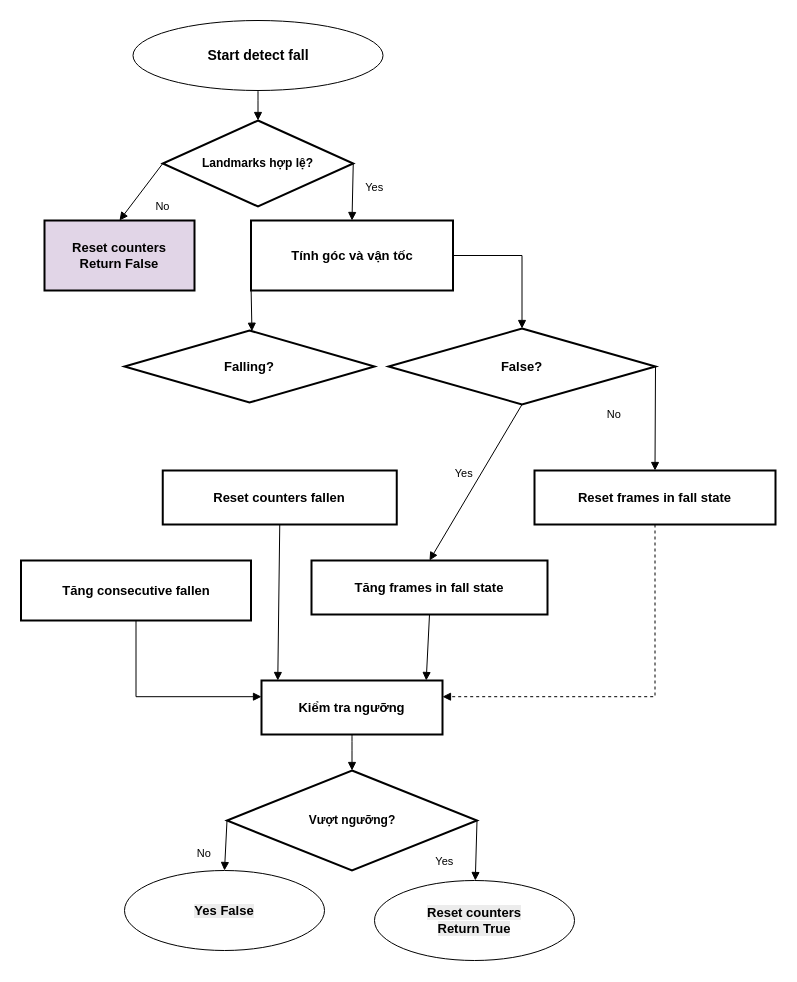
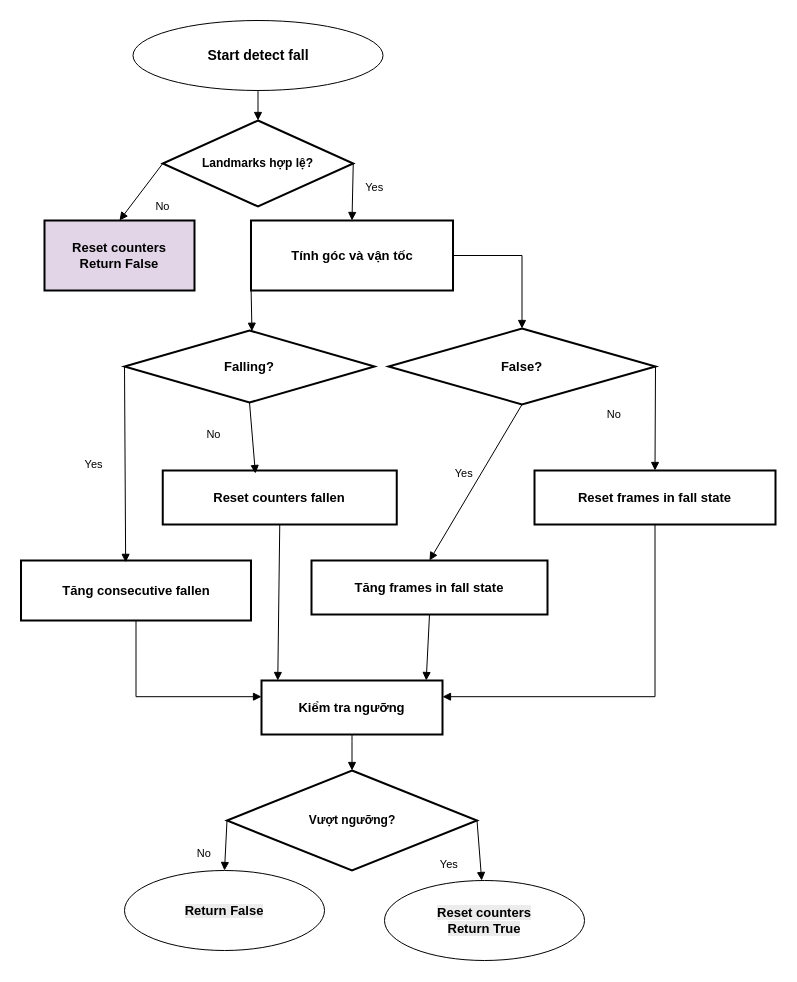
  <mxCell id="0" />
  <mxCell id="1" parent="0" />
  <mxCell id="2" value="Landmarks hợp lệ?" style="rhombus;strokeWidth=2;whiteSpace=wrap;fontStyle=1;labelBackgroundColor=none;" parent="1" vertex="1"><mxGeometry x="162.25" y="120" width="190.5" height="86" as="geometry" /></mxCell>
  <mxCell id="3" value="Reset counters&#10;Return False" style="whiteSpace=wrap;strokeWidth=2;fontStyle=1;labelBackgroundColor=none;fontSize=13;fillColor=#e1d5e7;" parent="1" vertex="1"><mxGeometry x="44" y="220" width="150" height="70" as="geometry" /></mxCell>
  <mxCell id="4" value="Tính góc và vận tốc" style="whiteSpace=wrap;strokeWidth=2;labelBackgroundColor=none;fontSize=13;fontStyle=1" parent="1" vertex="1"><mxGeometry x="250.5" y="220" width="202" height="70" as="geometry" /></mxCell>
  <mxCell id="5" value="Falling?" style="rhombus;strokeWidth=2;whiteSpace=wrap;fontStyle=1;labelBackgroundColor=none;fontSize=13;" parent="1" vertex="1"><mxGeometry x="124" y="330" width="250" height="72" as="geometry" /></mxCell>
  <mxCell id="6" value="Tăng consecutive fallen" style="whiteSpace=wrap;strokeWidth=2;fontStyle=1;labelBackgroundColor=none;fontSize=13;" parent="1" vertex="1"><mxGeometry x="20.5" y="560" width="230" height="60" as="geometry" /></mxCell>
  <mxCell id="7" value="Reset counters fallen" style="whiteSpace=wrap;strokeWidth=2;fontStyle=1;labelBackgroundColor=none;fontSize=13;" parent="1" vertex="1"><mxGeometry x="162.25" y="470" width="234" height="54" as="geometry" /></mxCell>
  <mxCell id="8" value="False?" style="rhombus;strokeWidth=2;whiteSpace=wrap;fontStyle=1;labelBackgroundColor=none;fontSize=13;" parent="1" vertex="1"><mxGeometry x="388" y="328" width="267" height="76" as="geometry" /></mxCell>
  <mxCell id="9" value="Tăng frames in fall state" style="whiteSpace=wrap;strokeWidth=2;fontStyle=1;labelBackgroundColor=none;fontSize=13;" parent="1" vertex="1"><mxGeometry x="311" y="560" width="236" height="54" as="geometry" /></mxCell>
  <mxCell id="10" value="Reset frames in fall state" style="whiteSpace=wrap;strokeWidth=2;fontStyle=1;labelBackgroundColor=none;fontSize=13;" parent="1" vertex="1"><mxGeometry x="534" y="470" width="241" height="54" as="geometry" /></mxCell>
  <mxCell id="11" value="Kiểm tra ngưỡng" style="whiteSpace=wrap;strokeWidth=2;fontStyle=1;labelBackgroundColor=none;fontSize=13;" parent="1" vertex="1"><mxGeometry x="261" y="680" width="181" height="54" as="geometry" /></mxCell>
  <mxCell id="12" value="Vượt ngưỡng?" style="rhombus;strokeWidth=2;whiteSpace=wrap;fontStyle=1;labelBackgroundColor=none;" parent="1" vertex="1"><mxGeometry x="226.5" y="770" width="250" height="100" as="geometry" /></mxCell>
  <mxCell id="13" value="" style="curved=1;startArrow=none;endArrow=block;exitX=0.5;exitY=1;entryX=0.5;entryY=0;rounded=0;labelBackgroundColor=none;fontColor=default;" parent="1" target="2" edge="1"><mxGeometry relative="1" as="geometry"><Array as="points" /><mxPoint x="257.5" y="84" as="sourcePoint" /></mxGeometry></mxCell>
  <mxCell id="14" value="No" style="startArrow=none;endArrow=block;exitX=0;exitY=0.5;entryX=0.5;entryY=0;rounded=0;exitDx=0;exitDy=0;labelBackgroundColor=none;fontColor=default;" parent="1" source="2" target="3" edge="1"><mxGeometry x="-0.045" y="26" relative="1" as="geometry"><mxPoint as="offset" /></mxGeometry></mxCell>
  <mxCell id="15" value="Yes" style="startArrow=none;endArrow=block;exitX=1;exitY=0.5;entryX=0.5;entryY=0;rounded=0;exitDx=0;exitDy=0;labelBackgroundColor=none;fontColor=default;" parent="1" source="2" target="4" edge="1"><mxGeometry x="-0.206" y="22" relative="1" as="geometry"><mxPoint as="offset" /></mxGeometry></mxCell>
  <mxCell id="16" value="" style="startArrow=none;endArrow=block;exitX=0;exitY=0.91;entryX=0.51;entryY=0;rounded=0;labelBackgroundColor=none;fontColor=default;" parent="1" source="4" target="5" edge="1"><mxGeometry relative="1" as="geometry" /></mxCell>
+ <mxCell id="17" value="Yes" style="startArrow=none;endArrow=block;exitX=0;exitY=0.5;entryX=0.455;entryY=0.031;rounded=0;exitDx=0;exitDy=0;entryDx=0;entryDy=0;entryPerimeter=0;labelBackgroundColor=none;fontColor=default;" parent="1" source="5" target="6" edge="1"><mxGeometry x="-0.011" y="-31" relative="1" as="geometry"><mxPoint as="offset" /></mxGeometry></mxCell>
+ <mxCell id="18" value="No" style="startArrow=none;endArrow=block;exitX=0.5;exitY=1;entryX=0.396;entryY=0.056;rounded=0;exitDx=0;exitDy=0;entryDx=0;entryDy=0;entryPerimeter=0;labelBackgroundColor=none;fontColor=default;" parent="1" source="5" target="7" edge="1"><mxGeometry x="-0.201" y="-38" relative="1" as="geometry"><mxPoint as="offset" /></mxGeometry></mxCell>
  <mxCell id="19" value="" style="startArrow=none;endArrow=block;exitX=1;exitY=0.5;entryX=0.5;entryY=0;rounded=0;edgeStyle=orthogonalEdgeStyle;exitDx=0;exitDy=0;labelBackgroundColor=none;fontColor=default;" parent="1" source="4" target="8" edge="1"><mxGeometry relative="1" as="geometry" /></mxCell>
  <mxCell id="20" value="Yes" style="startArrow=none;endArrow=block;exitX=0.5;exitY=1;entryX=0.5;entryY=0;rounded=0;exitDx=0;exitDy=0;labelBackgroundColor=none;fontColor=default;" parent="1" source="8" target="9" edge="1"><mxGeometry x="-0.035" y="-15" relative="1" as="geometry"><mxPoint as="offset" /></mxGeometry></mxCell>
  <mxCell id="21" value="No" style="startArrow=none;endArrow=block;exitX=1;exitY=0.5;entryX=0.5;entryY=0;rounded=0;exitDx=0;exitDy=0;labelBackgroundColor=none;fontColor=default;" parent="1" source="8" target="10" edge="1"><mxGeometry x="-0.082" y="-41" relative="1" as="geometry"><mxPoint as="offset" /></mxGeometry></mxCell>
  <mxCell id="22" value="" style="startArrow=none;endArrow=block;exitX=0.5;exitY=1;entryX=0;entryY=0.3;rounded=0;edgeStyle=orthogonalEdgeStyle;labelBackgroundColor=none;fontColor=default;" parent="1" source="6" target="11" edge="1"><mxGeometry relative="1" as="geometry" /></mxCell>
  <mxCell id="23" value="" style="startArrow=none;endArrow=block;exitX=0.5;exitY=1;entryX=0.09;entryY=0;rounded=0;labelBackgroundColor=none;fontColor=default;" parent="1" source="7" target="11" edge="1"><mxGeometry relative="1" as="geometry" /></mxCell>
  <mxCell id="24" value="" style="startArrow=none;endArrow=block;exitX=0.5;exitY=1;entryX=0.91;entryY=0;rounded=0;labelBackgroundColor=none;fontColor=default;" parent="1" source="9" target="11" edge="1"><mxGeometry relative="1" as="geometry" /></mxCell>
- <mxCell id="25" value="" style="startArrow=none;endArrow=block;exitX=0.5;exitY=1;entryX=1;entryY=0.3;rounded=0;edgeStyle=orthogonalEdgeStyle;labelBackgroundColor=none;fontColor=default;dashed=1;" parent="1" source="10" target="11" edge="1"><mxGeometry relative="1" as="geometry" /></mxCell>
+ <mxCell id="25" value="" style="startArrow=none;endArrow=block;exitX=0.5;exitY=1;entryX=1;entryY=0.3;rounded=0;edgeStyle=orthogonalEdgeStyle;labelBackgroundColor=none;fontColor=default;" parent="1" source="10" target="11" edge="1"><mxGeometry relative="1" as="geometry" /></mxCell>
  <mxCell id="26" value="" style="curved=1;startArrow=none;endArrow=block;exitX=0.5;exitY=1;entryX=0.5;entryY=0;rounded=0;labelBackgroundColor=none;fontColor=default;" parent="1" source="11" target="12" edge="1"><mxGeometry relative="1" as="geometry"><Array as="points" /></mxGeometry></mxCell>
  <mxCell id="27" value="No" style="startArrow=none;endArrow=block;exitX=0;exitY=0.5;entryX=0.5;entryY=0;rounded=0;exitDx=0;exitDy=0;entryDx=0;entryDy=0;labelBackgroundColor=none;fontColor=default;" parent="1" source="12" target="31" edge="1"><mxGeometry x="0.362" y="-21" relative="1" as="geometry"><mxPoint x="224" y="922" as="targetPoint" /><mxPoint as="offset" /></mxGeometry></mxCell>
  <mxCell id="28" value="Yes" style="startArrow=none;endArrow=block;exitX=1;exitY=0.5;rounded=0;exitDx=0;exitDy=0;labelBackgroundColor=none;fontColor=default;" parent="1" source="12" target="30" edge="1"><mxGeometry x="0.361" y="-31" relative="1" as="geometry"><mxPoint x="477" y="922" as="targetPoint" /><mxPoint as="offset" /></mxGeometry></mxCell>
  <mxCell id="29" value="&lt;b&gt;&lt;font style=&quot;font-size: 14px;&quot;&gt;Start detect fall&lt;/font&gt;&lt;/b&gt;" style="ellipse;whiteSpace=wrap;html=1;labelBackgroundColor=none;" parent="1" vertex="1"><mxGeometry x="132.5" width="250" height="70" as="geometry" y="20" /></mxCell>
- <mxCell id="30" value="&lt;b&gt;&lt;font style=&quot;font-size: 13px;&quot;&gt;&lt;span style=&quot;color: rgb(0, 0, 0); font-family: Helvetica; font-style: normal; font-variant-ligatures: normal; font-variant-caps: normal; letter-spacing: normal; orphans: 2; text-align: center; text-indent: 0px; text-transform: none; widows: 2; word-spacing: 0px; -webkit-text-stroke-width: 0px; white-space: normal; background-color: rgb(236, 236, 236); text-decoration-thickness: initial; text-decoration-style: initial; text-decoration-color: initial; float: none; display: inline !important;&quot;&gt;Reset counters&lt;/span&gt;&lt;br style=&quot;forced-color-adjust: none; padding: 0px; margin: 0px; color: rgb(0, 0, 0); font-family: Helvetica; font-style: normal; font-variant-ligatures: normal; font-variant-caps: normal; letter-spacing: normal; orphans: 2; text-align: center; text-indent: 0px; text-transform: none; widows: 2; word-spacing: 0px; -webkit-text-stroke-width: 0px; white-space: normal; background-color: rgb(236, 236, 236); text-decoration-thickness: initial; text-decoration-style: initial; text-decoration-color: initial;&quot;&gt;&lt;span style=&quot;color: rgb(0, 0, 0); font-family: Helvetica; font-style: normal; font-variant-ligatures: normal; font-variant-caps: normal; letter-spacing: normal; orphans: 2; text-align: center; text-indent: 0px; text-transform: none; widows: 2; word-spacing: 0px; -webkit-text-stroke-width: 0px; white-space: normal; background-color: rgb(236, 236, 236); text-decoration-thickness: initial; text-decoration-style: initial; text-decoration-color: initial; float: none; display: inline !important;&quot;&gt;Return True&lt;/span&gt;&lt;/font&gt;&lt;/b&gt;" style="ellipse;whiteSpace=wrap;html=1;labelBackgroundColor=none;" parent="1" vertex="1"><mxGeometry x="374" y="880" width="200" height="80" as="geometry" /></mxCell>
- <mxCell id="31" value="&lt;span style=&quot;color: rgb(0, 0, 0); font-family: Helvetica; font-style: normal; font-variant-ligatures: normal; font-variant-caps: normal; letter-spacing: normal; orphans: 2; text-align: center; text-indent: 0px; text-transform: none; widows: 2; word-spacing: 0px; -webkit-text-stroke-width: 0px; white-space: normal; background-color: rgb(236, 236, 236); text-decoration-thickness: initial; text-decoration-style: initial; text-decoration-color: initial; float: none; display: inline !important;&quot;&gt;&lt;b style=&quot;&quot;&gt;&lt;font style=&quot;font-size: 13px;&quot;&gt;Yes False&lt;/font&gt;&lt;/b&gt;&lt;/span&gt;" style="ellipse;whiteSpace=wrap;html=1;labelBackgroundColor=none;" parent="1" vertex="1"><mxGeometry x="124" y="870" width="200" height="80" as="geometry" /></mxCell>
+ <mxCell id="30" value="&lt;b&gt;&lt;font style=&quot;font-size: 13px;&quot;&gt;&lt;span style=&quot;color: rgb(0, 0, 0); font-family: Helvetica; font-style: normal; font-variant-ligatures: normal; font-variant-caps: normal; letter-spacing: normal; orphans: 2; text-align: center; text-indent: 0px; text-transform: none; widows: 2; word-spacing: 0px; -webkit-text-stroke-width: 0px; white-space: normal; background-color: rgb(236, 236, 236); text-decoration-thickness: initial; text-decoration-style: initial; text-decoration-color: initial; float: none; display: inline !important;&quot;&gt;Reset counters&lt;/span&gt;&lt;br style=&quot;forced-color-adjust: none; padding: 0px; margin: 0px; color: rgb(0, 0, 0); font-family: Helvetica; font-style: normal; font-variant-ligatures: normal; font-variant-caps: normal; letter-spacing: normal; orphans: 2; text-align: center; text-indent: 0px; text-transform: none; widows: 2; word-spacing: 0px; -webkit-text-stroke-width: 0px; white-space: normal; background-color: rgb(236, 236, 236); text-decoration-thickness: initial; text-decoration-style: initial; text-decoration-color: initial;&quot;&gt;&lt;span style=&quot;color: rgb(0, 0, 0); font-family: Helvetica; font-style: normal; font-variant-ligatures: normal; font-variant-caps: normal; letter-spacing: normal; orphans: 2; text-align: center; text-indent: 0px; text-transform: none; widows: 2; word-spacing: 0px; -webkit-text-stroke-width: 0px; white-space: normal; background-color: rgb(236, 236, 236); text-decoration-thickness: initial; text-decoration-style: initial; text-decoration-color: initial; float: none; display: inline !important;&quot;&gt;Return True&lt;/span&gt;&lt;/font&gt;&lt;/b&gt;" style="ellipse;whiteSpace=wrap;html=1;labelBackgroundColor=none;" parent="1" vertex="1"><mxGeometry x="384" y="880" width="200" height="80" as="geometry" /></mxCell>
+ <mxCell id="31" value="&lt;span style=&quot;color: rgb(0, 0, 0); font-family: Helvetica; font-style: normal; font-variant-ligatures: normal; font-variant-caps: normal; letter-spacing: normal; orphans: 2; text-align: center; text-indent: 0px; text-transform: none; widows: 2; word-spacing: 0px; -webkit-text-stroke-width: 0px; white-space: normal; background-color: rgb(236, 236, 236); text-decoration-thickness: initial; text-decoration-style: initial; text-decoration-color: initial; float: none; display: inline !important;&quot;&gt;&lt;b style=&quot;&quot;&gt;&lt;font style=&quot;font-size: 13px;&quot;&gt;Return False&lt;/font&gt;&lt;/b&gt;&lt;/span&gt;" style="ellipse;whiteSpace=wrap;html=1;labelBackgroundColor=none;" parent="1" vertex="1"><mxGeometry x="124" y="870" width="200" height="80" as="geometry" /></mxCell>
